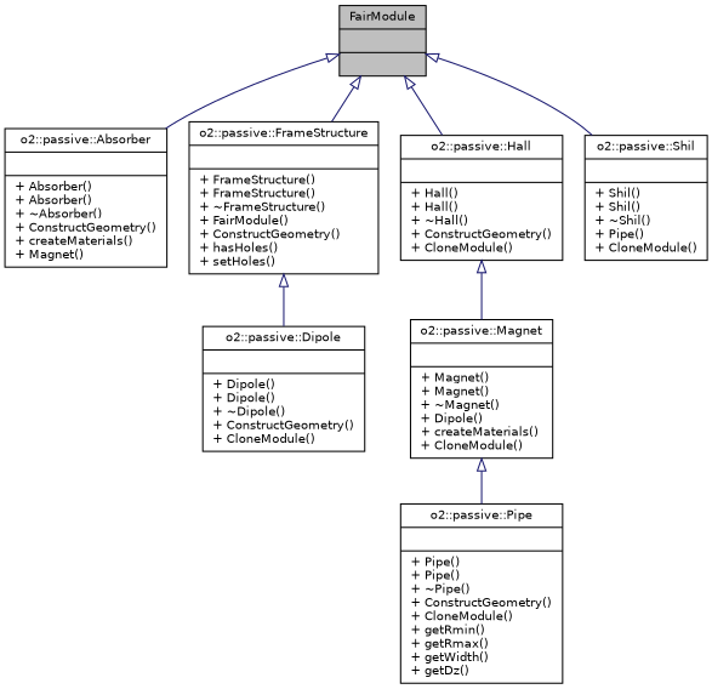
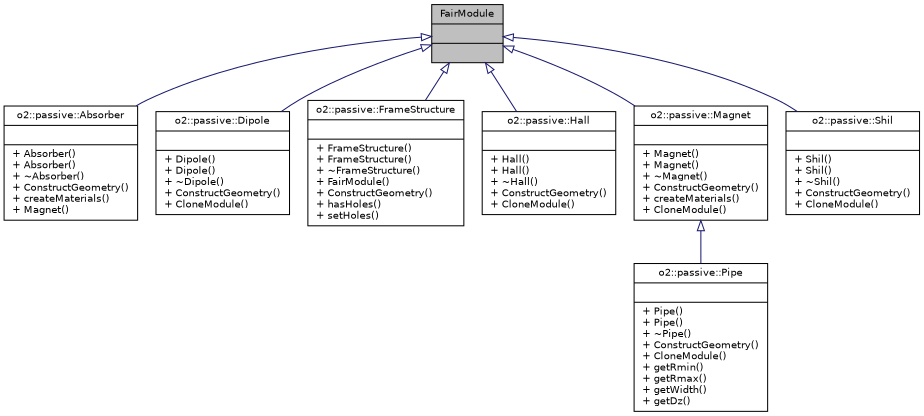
  digraph {
    node [color=black fontname=Helvetica fontsize=10 shape=record]
    edge [arrowtail=onormal color=midnightblue dir=back fontname=Helvetica fontsize=10 labelfontname=Helvetica labelfontsize=10 style=solid]
    n1 [fillcolor=grey75 fontcolor=black height=0.2 label="{FairModule\n||}" style=filled width=0.4]
    n2 [height=0.2 label="{o2::passive::Absorber\n||+ Absorber()\l+ Absorber()\l+ ~Absorber()\l+ ConstructGeometry()\l+ createMaterials()\l+ Magnet()\l}" width=0.4]
    n3 [height=0.2 label="{o2::passive::Dipole\n||+ Dipole()\l+ Dipole()\l+ ~Dipole()\l+ ConstructGeometry()\l+ CloneModule()\l}" width=0.4]
    n4 [height=0.2 label="{o2::passive::FrameStructure\n||+ FrameStructure()\l+ FrameStructure()\l+ ~FrameStructure()\l+ FairModule()\l+ ConstructGeometry()\l+ hasHoles()\l+ setHoles()\l}" width=0.4]
    n5 [height=0.2 label="{o2::passive::Hall\n||+ Hall()\l+ Hall()\l+ ~Hall()\l+ ConstructGeometry()\l+ CloneModule()\l}" width=0.4]
-   n6 [height=0.2 label="{o2::passive::Magnet\n||+ Magnet()\l+ Magnet()\l+ ~Magnet()\l+ Dipole()\l+ createMaterials()\l+ CloneModule()\l}" width=0.4]
-   n7 [height=0.2 label="{o2::passive::Shil\n||+ Shil()\l+ Shil()\l+ ~Shil()\l+ Pipe()\l+ CloneModule()\l}" width=0.4]
+   n6 [height=0.2 label="{o2::passive::Magnet\n||+ Magnet()\l+ Magnet()\l+ ~Magnet()\l+ ConstructGeometry()\l+ createMaterials()\l+ CloneModule()\l}" width=0.4]
+   n7 [height=0.2 label="{o2::passive::Shil\n||+ Shil()\l+ Shil()\l+ ~Shil()\l+ ConstructGeometry()\l+ CloneModule()\l}" width=0.4]
    n8 [height=0.2 label="{o2::passive::Pipe\n||+ Pipe()\l+ Pipe()\l+ ~Pipe()\l+ ConstructGeometry()\l+ CloneModule()\l+ getRmin()\l+ getRmax()\l+ getWidth()\l+ getDz()\l}" width=0.4]
    n1 -> n2
-   n4 -> n3
+   n1 -> n3
    n1 -> n4
    n1 -> n5
-   n5 -> n6
+   n1 -> n6
    n1 -> n7
    n6 -> n8
  }
